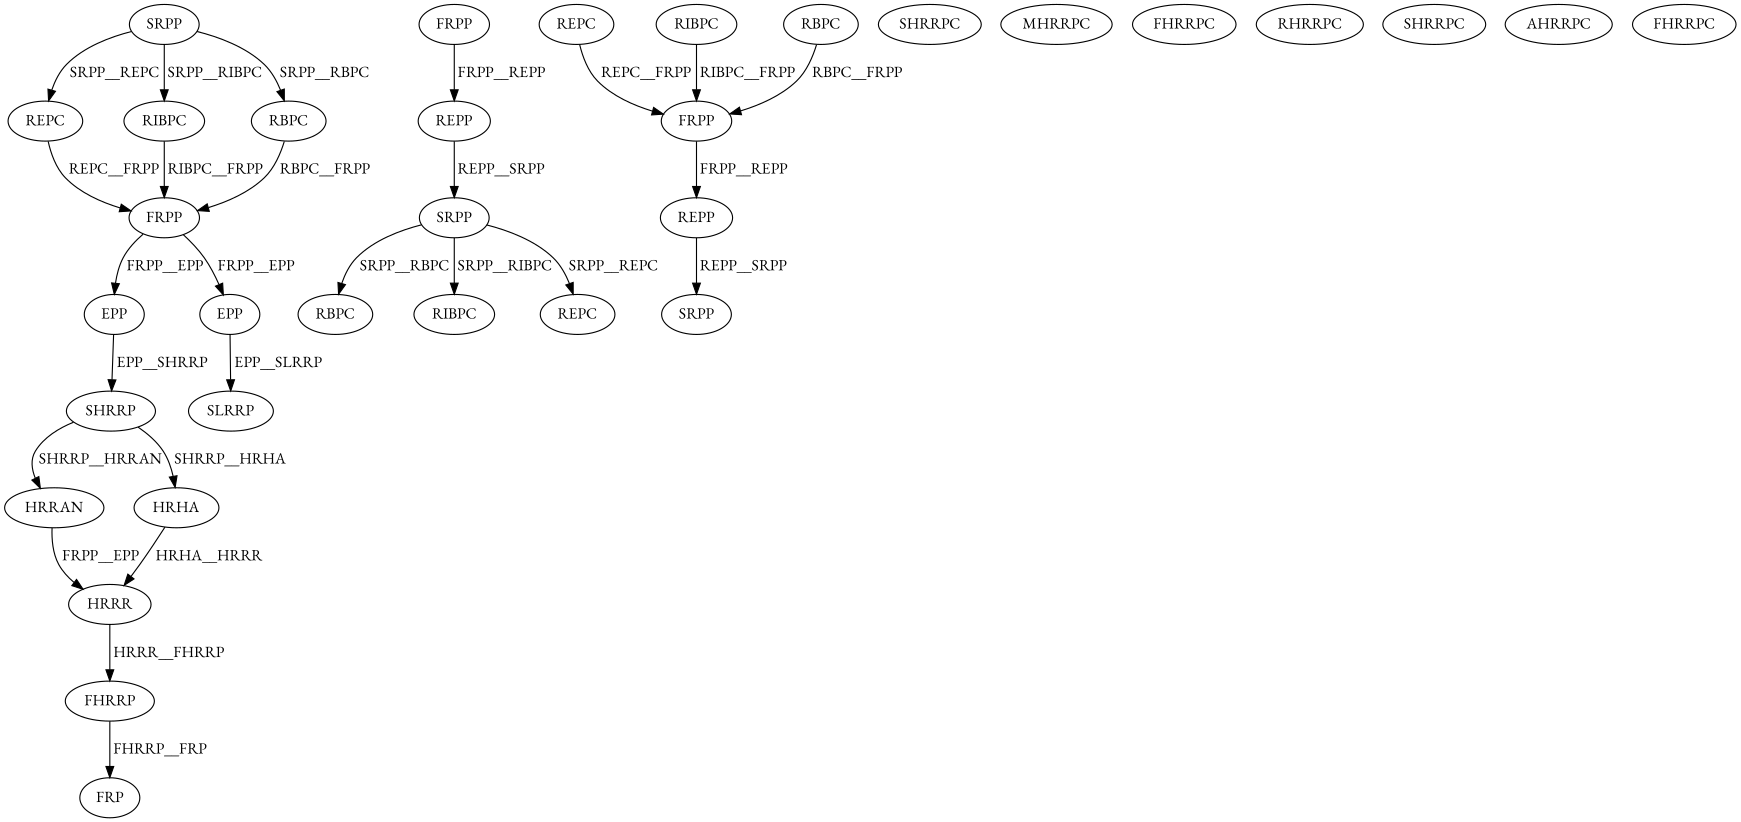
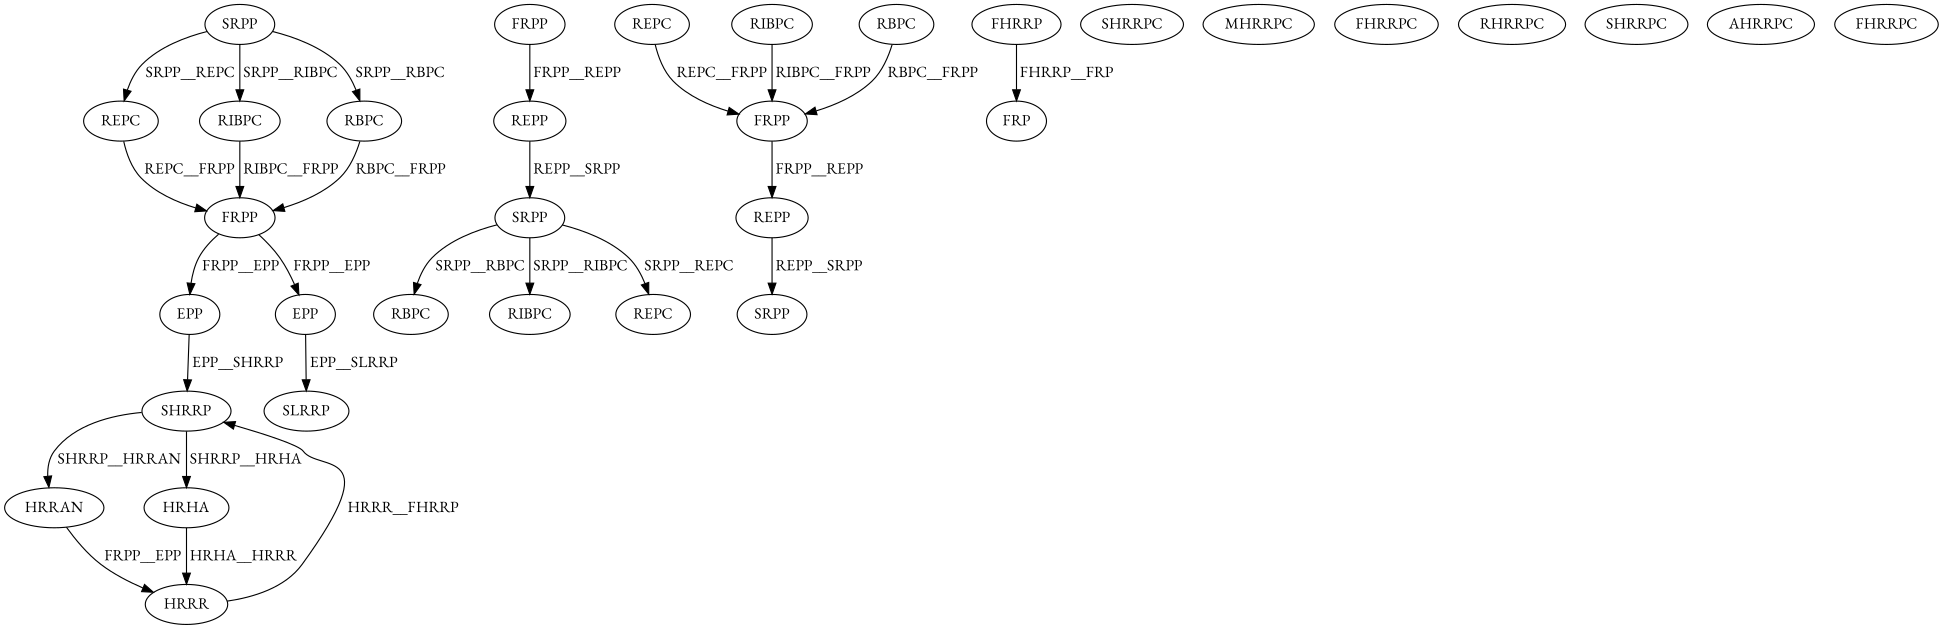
  digraph {
    fontname="EB Garamond"
    node [color=black fontcolor=black fontname="EB Garamond"]
    edge [color=black fontcolor=black fontname="EB Garamond"]
    n1 [label=SRPP]
    n2 [label=REPC]
    n3 [label=RIBPC]
    n4 [label=RBPC]
    n5 [label=FRPP]
    n6 [label=REPP]
    n7 [label=SRPP]
    n8 [label=REPC]
    n9 [label=FRPP]
    n10 [label=REPP]
    n11 [label=RIBPC]
    n12 [label=RBPC]
    n13 [label=FRPP]
    n14 [label=RBPC]
    n15 [label=RIBPC]
    n16 [label=REPC]
    n17 [label=SRPP]
    n18 [label=EPP]
    n19 [label=EPP]
    n20 [label=SHRRP]
    n21 [label=SLRRP]
    n22 [label=HRRAN]
    n23 [label=HRHA]
    n24 [label=HRRR]
    n25 [label=FHRRP]
    n26 [label=SHRRPC]
    n27 [label=MHRRPC]
    n28 [label=FHRRPC]
    n29 [label=RHRRPC]
    n30 [label=SHRRPC]
    n31 [label=AHRRPC]
    n32 [label=FHRRPC]
    n33 [label=FRP]
    n1 -> n2 [label=" SRPP__REPC"]
    n1 -> n3 [label=" SRPP__RIBPC"]
    n1 -> n4 [label=" SRPP__RBPC"]
    n2 -> n13 [label=" REPC__FRPP"]
    n3 -> n13 [label=" RIBPC__FRPP"]
    n4 -> n13 [label=" RBPC__FRPP"]
    n5 -> n6 [label=" FRPP__REPP"]
    n6 -> n7 [label=" REPP__SRPP"]
    n7 -> n14 [label=" SRPP__RBPC"]
    n7 -> n15 [label=" SRPP__RIBPC"]
    n7 -> n16 [label=" SRPP__REPC"]
    n8 -> n9 [label=" REPC__FRPP"]
    n9 -> n10 [label=" FRPP__REPP"]
    n10 -> n17 [label=" REPP__SRPP"]
    n11 -> n9 [label=" RIBPC__FRPP"]
    n12 -> n9 [label=" RBPC__FRPP"]
    n13 -> n18 [label=" FRPP__EPP"]
    n13 -> n19 [label=" FRPP__EPP"]
    n18 -> n20 [label=" EPP__SHRRP"]
    n19 -> n21 [label=" EPP__SLRRP"]
    n20 -> n22 [label=" SHRRP__HRRAN"]
    n20 -> n23 [label=" SHRRP__HRHA"]
    n22 -> n24 [label=" FRPP__EPP"]
    n23 -> n24 [label=" HRHA__HRRR"]
-   n24 -> n25 [label=" HRRR__FHRRP"]
+   n24 -> n20 [label=" HRRR__FHRRP"]
    n25 -> n33 [label=" FHRRP__FRP"]
  }
